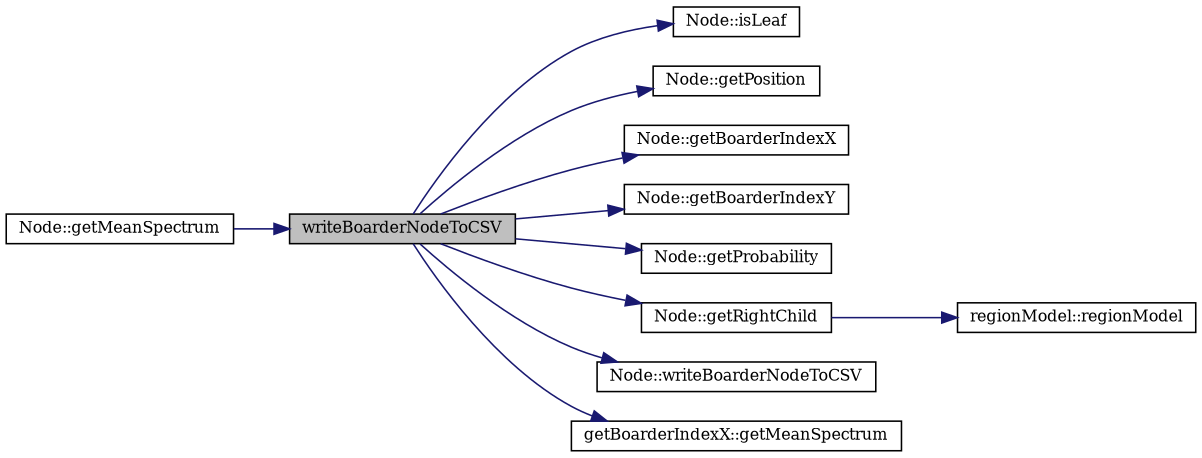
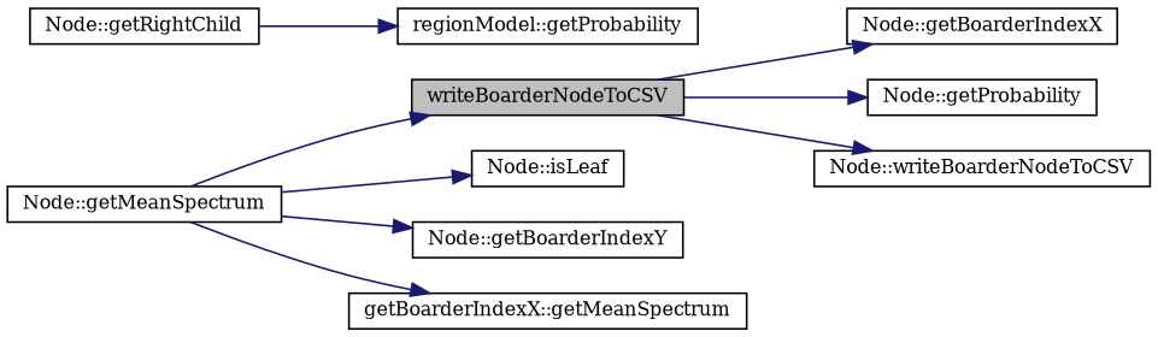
  digraph {
    fontname="DejaVu Serif"
    rankdir=LR
    node [color=black fillcolor=white fontname="DejaVu Serif" fontsize=10 shape=record style=filled]
    edge [color=midnightblue fontname="DejaVu Serif" fontsize=10 labelfontname=Helvetica labelfontsize=10 style=solid]
    n1 [fillcolor=grey75 fontcolor=black height=0.2 label=writeBoarderNodeToCSV width=0.4]
    n2 [height=0.2 label="Node::isLeaf" width=0.4]
-   n3 [height=0.2 label="Node::getPosition" width=0.4]
    n4 [height=0.2 label="Node::getBoarderIndexX" width=0.4]
    n5 [height=0.2 label="Node::getBoarderIndexY" width=0.4]
    n6 [height=0.2 label="Node::getProbability" width=0.4]
    n7 [height=0.2 label="Node::getRightChild" width=0.4]
    n8 [height=0.2 label="Node::writeBoarderNodeToCSV" width=0.4]
    n9 [height=0.2 label="Node::getMeanSpectrum" width=0.4]
    n10 [height=0.2 label="getBoarderIndexX::getMeanSpectrum" width=0.4]
-   n11 [height=0.2 label="regionModel::regionModel" width=0.4]
-   n1 -> n2
-   n1 -> n3
+   n11 [height=0.2 label="regionModel::getProbability" width=0.4]
+   n9 -> n2
    n1 -> n4
-   n1 -> n5
+   n9 -> n5
    n1 -> n6
-   n1 -> n7
    n1 -> n8
    n7 -> n11
    n9 -> n1
-   n1 -> n10
+   n9 -> n10
  }
